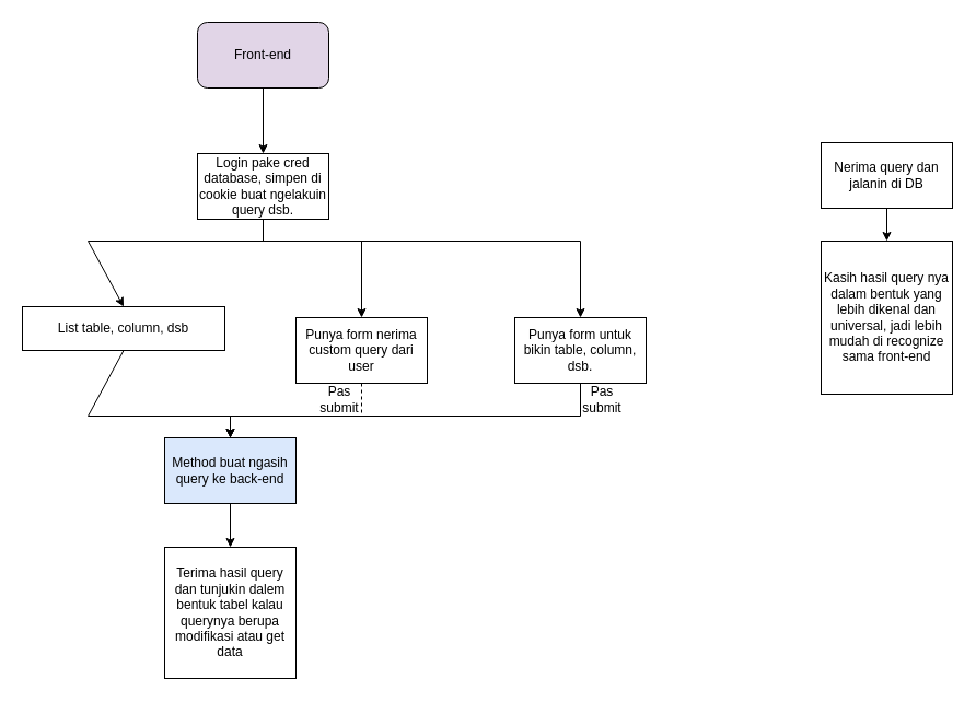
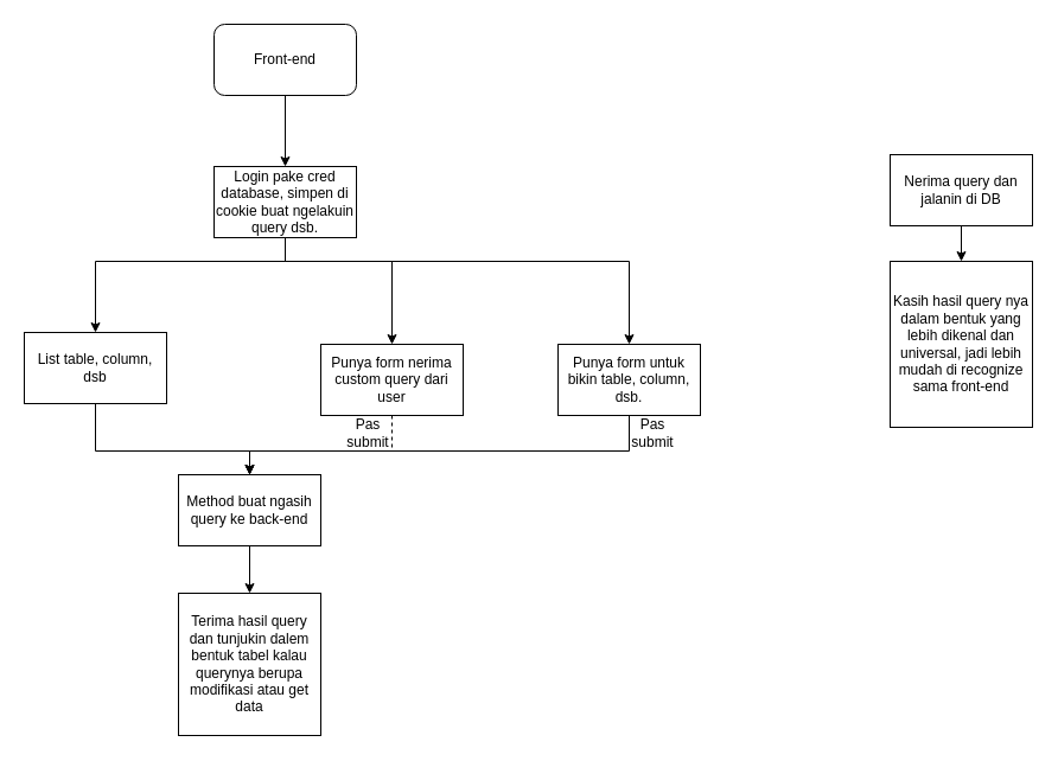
  <mxCell id="0" />
  <mxCell id="1" parent="0" />
  <mxCell id="2" value="Login pake cred database, simpen di cookie buat ngelakuin query dsb." style="rounded=1;whiteSpace=wrap;html=1;arcSize=0;" vertex="1" parent="1"><mxGeometry x="180" y="140" width="120" height="60" as="geometry" /></mxCell>
- <mxCell id="3" value="List table, column, dsb" style="rounded=1;whiteSpace=wrap;html=1;arcSize=0;" vertex="1" parent="1"><mxGeometry x="20" y="280" width="185" height="40" as="geometry" /></mxCell>
+ <mxCell id="3" value="List table, column, dsb" style="rounded=1;whiteSpace=wrap;html=1;arcSize=0;" vertex="1" parent="1"><mxGeometry x="20" y="280" width="120" height="60" as="geometry" /></mxCell>
  <mxCell id="4" value="" style="endArrow=classic;html=1;rounded=0;exitX=0.5;exitY=1;exitDx=0;exitDy=0;entryX=0.5;entryY=0;entryDx=0;entryDy=0;" edge="1" parent="1" source="2" target="3"><mxGeometry width="50" height="50" relative="1" as="geometry"><mxPoint x="520" y="370" as="sourcePoint" /><mxPoint x="570" y="320" as="targetPoint" /><Array as="points"><mxPoint x="240" y="220" /><mxPoint x="80" y="220" /></Array></mxGeometry></mxCell>
  <mxCell id="5" value="" style="endArrow=classic;html=1;rounded=0;exitX=0.5;exitY=1;exitDx=0;exitDy=0;entryX=0.5;entryY=0;entryDx=0;entryDy=0;" edge="1" parent="1" source="2" target="6"><mxGeometry width="50" height="50" relative="1" as="geometry"><mxPoint x="280" y="340" as="sourcePoint" /><mxPoint x="330" y="290" as="targetPoint" /><Array as="points"><mxPoint x="240" y="220" /><mxPoint x="330" y="220" /></Array></mxGeometry></mxCell>
  <mxCell id="6" value="Punya form nerima custom query dari user" style="rounded=1;whiteSpace=wrap;html=1;arcSize=0;" vertex="1" parent="1"><mxGeometry x="270" y="290" width="120" height="60" as="geometry" /></mxCell>
- <mxCell id="7" value="Method buat ngasih query ke back-end" style="rounded=1;whiteSpace=wrap;html=1;arcSize=0;fillColor=#dae8fc;" vertex="1" parent="1"><mxGeometry x="150" y="400" width="120" height="60" as="geometry" /></mxCell>
+ <mxCell id="7" value="Method buat ngasih query ke back-end" style="rounded=1;whiteSpace=wrap;html=1;arcSize=0;" vertex="1" parent="1"><mxGeometry x="150" y="400" width="120" height="60" as="geometry" /></mxCell>
  <mxCell id="8" value="" style="endArrow=classic;html=1;rounded=0;entryX=0.5;entryY=0;entryDx=0;entryDy=0;exitX=0.5;exitY=1;exitDx=0;exitDy=0;" edge="1" parent="1" source="3" target="7"><mxGeometry width="50" height="50" relative="1" as="geometry"><mxPoint x="55" y="380" as="sourcePoint" /><mxPoint x="105" y="330" as="targetPoint" /><Array as="points"><mxPoint x="80" y="380" /><mxPoint x="210" y="380" /></Array></mxGeometry></mxCell>
  <mxCell id="9" value="" style="endArrow=classic;html=1;rounded=0;exitX=0.5;exitY=1;exitDx=0;exitDy=0;entryX=0.5;entryY=0;entryDx=0;entryDy=0;dashed=1;" edge="1" parent="1" source="6" target="7"><mxGeometry width="50" height="50" relative="1" as="geometry"><mxPoint x="270" y="480" as="sourcePoint" /><mxPoint x="320" y="430" as="targetPoint" /><Array as="points"><mxPoint x="330" y="380" /><mxPoint x="210" y="380" /></Array></mxGeometry></mxCell>
  <mxCell id="10" value="Pas submit" style="text;html=1;align=center;verticalAlign=middle;whiteSpace=wrap;rounded=0;" vertex="1" parent="1"><mxGeometry x="280" y="350" width="60" height="30" as="geometry" /></mxCell>
- <mxCell id="11" value="Front-end" style="rounded=1;whiteSpace=wrap;html=1;fillColor=#e1d5e7;" vertex="1" parent="1"><mxGeometry x="180" y="20" width="120" height="60" as="geometry" /></mxCell>
+ <mxCell id="11" value="Front-end" style="rounded=1;whiteSpace=wrap;html=1;" vertex="1" parent="1"><mxGeometry x="180" y="20" width="120" height="60" as="geometry" /></mxCell>
  <mxCell id="12" value="" style="endArrow=classic;html=1;rounded=0;exitX=0.5;exitY=1;exitDx=0;exitDy=0;entryX=0.5;entryY=0;entryDx=0;entryDy=0;" edge="1" parent="1" source="11" target="2"><mxGeometry width="50" height="50" relative="1" as="geometry"><mxPoint x="300" y="280" as="sourcePoint" /><mxPoint x="350" y="230" as="targetPoint" /></mxGeometry></mxCell>
  <mxCell id="13" value="" style="endArrow=classic;html=1;rounded=0;exitX=0.5;exitY=1;exitDx=0;exitDy=0;entryX=0.5;entryY=0;entryDx=0;entryDy=0;" edge="1" parent="1" source="7" target="14"><mxGeometry width="50" height="50" relative="1" as="geometry"><mxPoint x="300" y="450" as="sourcePoint" /><mxPoint x="210" y="500" as="targetPoint" /></mxGeometry></mxCell>
  <mxCell id="14" value="Terima hasil query dan tunjukin dalem bentuk tabel kalau querynya berupa modifikasi atau get data" style="rounded=0;whiteSpace=wrap;html=1;" vertex="1" parent="1"><mxGeometry x="150" y="500" width="120" height="120" as="geometry" /></mxCell>
  <mxCell id="15" value="Punya form untuk bikin table, column, dsb." style="rounded=0;whiteSpace=wrap;html=1;" vertex="1" parent="1"><mxGeometry x="470" y="290" width="120" height="60" as="geometry" /></mxCell>
  <mxCell id="16" value="" style="endArrow=classic;html=1;rounded=0;exitX=0.5;exitY=1;exitDx=0;exitDy=0;entryX=0.5;entryY=0;entryDx=0;entryDy=0;" edge="1" parent="1" source="2" target="15"><mxGeometry width="50" height="50" relative="1" as="geometry"><mxPoint x="280" y="350" as="sourcePoint" /><mxPoint x="330" y="300" as="targetPoint" /><Array as="points"><mxPoint x="240" y="220" /><mxPoint x="530" y="220" /></Array></mxGeometry></mxCell>
  <mxCell id="17" value="" style="endArrow=classic;html=1;rounded=0;exitX=0.5;exitY=1;exitDx=0;exitDy=0;entryX=0.5;entryY=0;entryDx=0;entryDy=0;" edge="1" parent="1" source="15" target="7"><mxGeometry width="50" height="50" relative="1" as="geometry"><mxPoint x="280" y="450" as="sourcePoint" /><mxPoint x="330" y="400" as="targetPoint" /><Array as="points"><mxPoint x="530" y="380" /><mxPoint x="210" y="380" /></Array></mxGeometry></mxCell>
  <mxCell id="18" value="Pas submit" style="text;html=1;align=center;verticalAlign=middle;whiteSpace=wrap;rounded=0;" vertex="1" parent="1"><mxGeometry x="520" y="350" width="60" height="30" as="geometry" /></mxCell>
  <mxCell id="19" value="Nerima query dan jalanin di DB" style="rounded=0;whiteSpace=wrap;html=1;" vertex="1" parent="1"><mxGeometry x="750" y="130" width="120" height="60" as="geometry" /></mxCell>
  <mxCell id="20" value="" style="endArrow=classic;html=1;rounded=0;exitX=0.5;exitY=1;exitDx=0;exitDy=0;" edge="1" parent="1" source="19" target="21"><mxGeometry width="50" height="50" relative="1" as="geometry"><mxPoint x="800" y="200" as="sourcePoint" /><mxPoint x="760" y="290" as="targetPoint" /></mxGeometry></mxCell>
  <mxCell id="21" value="Kasih hasil query nya dalam bentuk yang lebih dikenal dan universal, jadi lebih mudah di recognize sama front-end" style="rounded=0;whiteSpace=wrap;html=1;" vertex="1" parent="1"><mxGeometry x="750" y="220" width="120" height="140" as="geometry" /></mxCell>
